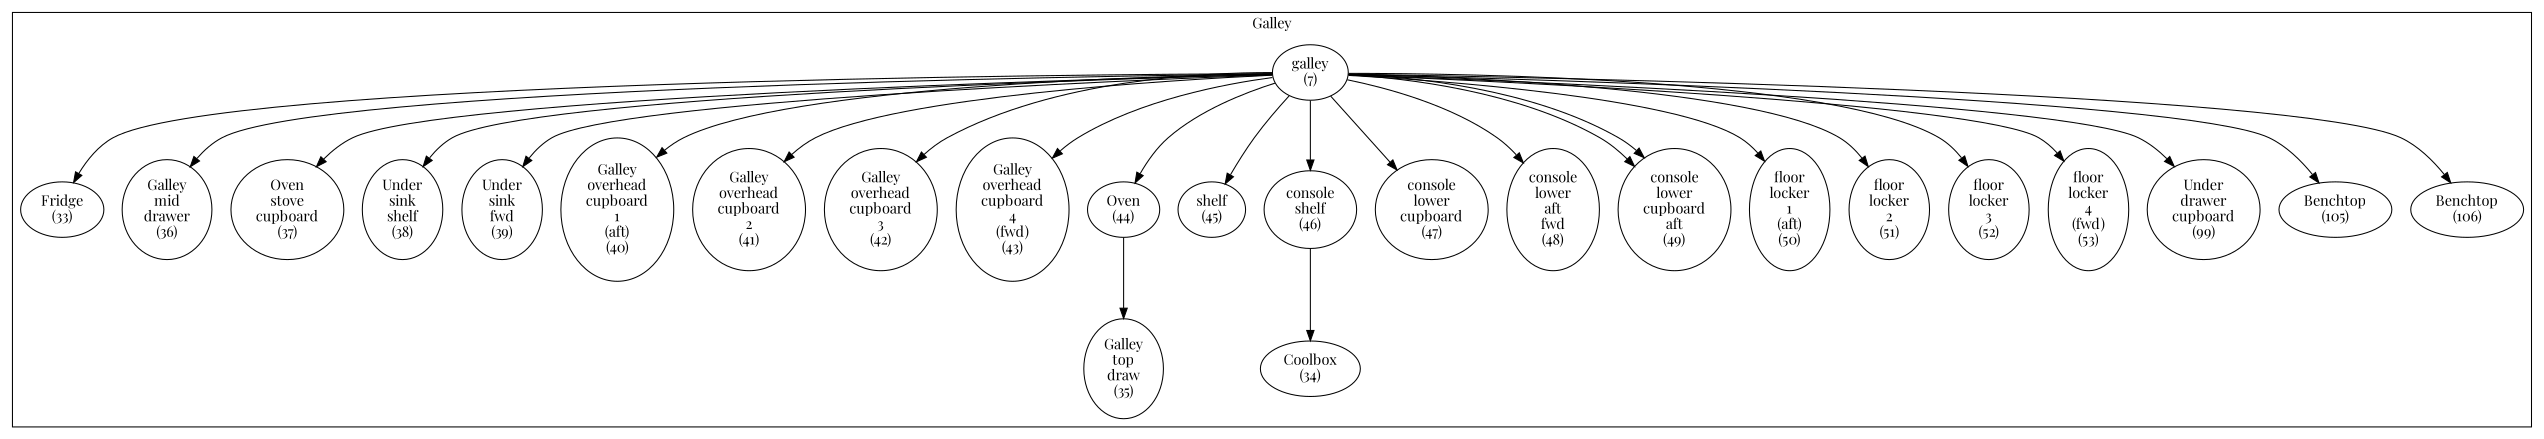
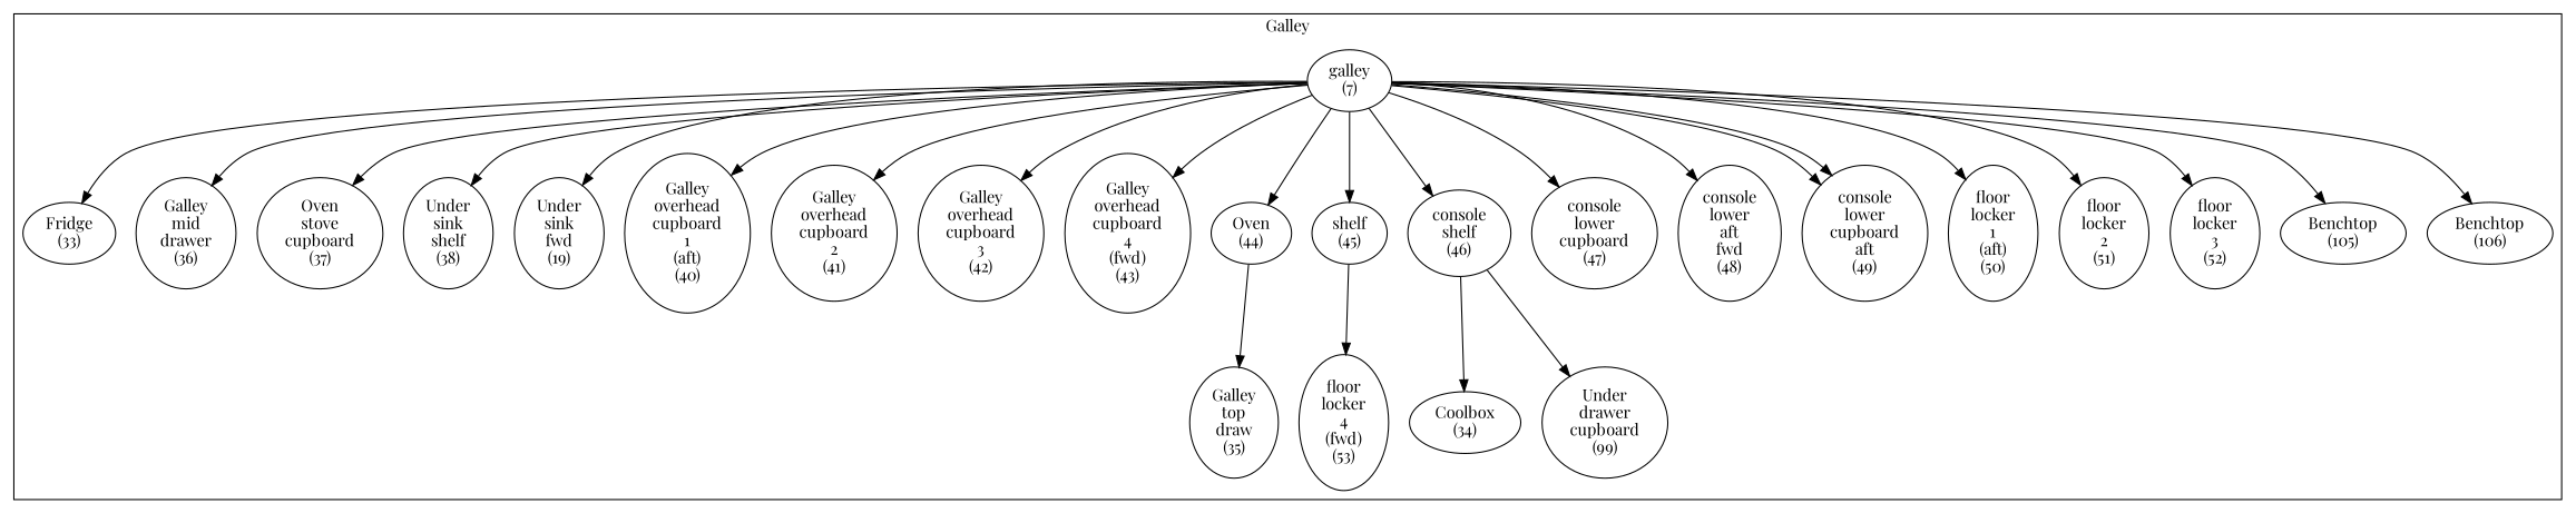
  digraph {
    fontname="Playfair Display"
    node [fontname="Playfair Display"]
    edge [fontname="Playfair Display"]
    n1 [label="galley\n(7)"]
    n2 [label="Fridge\n(33)"]
    n3 [label="Coolbox\n(34)"]
    n4 [label="Galley\ntop\ndraw\n(35)"]
    n5 [label="Galley\nmid\ndrawer\n(36)"]
    n6 [label="Oven\nstove\ncupboard\n(37)"]
    n7 [label="Under\nsink\nshelf\n(38)"]
-   n8 [label="Under\nsink\nfwd\n(39)"]
+   n8 [label="Under\nsink\nfwd\n(19)"]
    n9 [label="Galley\noverhead\ncupboard\n1\n(aft)\n(40)"]
    n10 [label="Galley\noverhead\ncupboard\n2\n(41)"]
    n11 [label="Galley\noverhead\ncupboard\n3\n(42)"]
    n12 [label="Galley\noverhead\ncupboard\n4\n(fwd)\n(43)"]
    n13 [label="Oven\n(44)"]
    n14 [label="shelf\n(45)"]
    n15 [label="console\nshelf\n(46)"]
    n16 [label="console\nlower\ncupboard\n(47)"]
    n17 [label="console\nlower\naft\nfwd\n(48)"]
    n18 [label="console\nlower\ncupboard\naft\n(49)"]
    n19 [label="floor\nlocker\n1\n(aft)\n(50)"]
    n20 [label="floor\nlocker\n2\n(51)"]
    n21 [label="floor\nlocker\n3\n(52)"]
    n22 [label="floor\nlocker\n4\n(fwd)\n(53)"]
    n23 [label="Under\ndrawer\ncupboard\n(99)"]
    n24 [label="Benchtop\n(105)"]
    n25 [label="Benchtop\n(106)"]
    subgraph cluster_1 {
      label=Galley
      n1
      n2
      n3
      n4
      n5
      n6
      n7
      n8
      n9
      n10
      n11
      n12
      n13
      n14
      n15
      n16
      n17
      n18
      n19
      n20
      n21
      n22
      n23
      n24
      n25
    }
    n1 -> n2
    n1 -> n5
    n1 -> n6
    n1 -> n7
    n1 -> n8
    n1 -> n9
    n1 -> n10
    n1 -> n11
    n1 -> n12
    n1 -> n13
    n1 -> n14
    n1 -> n15
    n1 -> n16
    n1 -> n17
    n1 -> n18
    n1 -> n18
    n1 -> n19
    n1 -> n20
    n1 -> n21
-   n1 -> n22
-   n1 -> n23
+   n14 -> n22
+   n15 -> n23
    n1 -> n24
    n1 -> n25
    n13 -> n4
    n15 -> n3
  }
